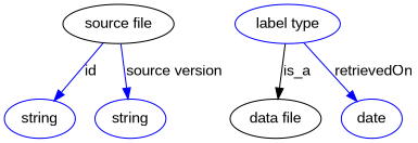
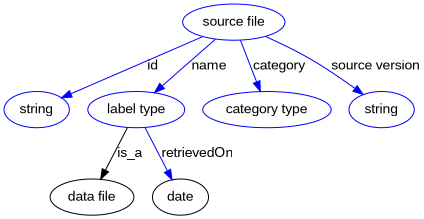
  digraph {
    fontname="Liberation Sans"
    node [fontname="Liberation Sans" color=blue]
    edge [color=blue fontname="Liberation Sans" style=solid]
-   n1 [height=0.5 label="source file" width=1.3179 color=""]
+   n1 [height=0.5 label="source file" width=1.3179]
    n2 [height=0.5 label=string width=0.84854]
    n3 [height=0.5 label="label type" width=1.2638]
+   n4 [height=0.5 label="category type" width=1.6249]
    n5 [height=0.5 label=string width=0.84854]
    "data file" [height=0.5 width=1.0832 color=""]
-   n7 [height=0.5 label=date width=0.75]
+   n7 [color=black height=0.5 label=date width=0.75]
    n1 -> n2 [label=id]
+   n1 -> n3 [label=name]
+   n1 -> n4 [label=category]
    n1 -> n5 [label="source version"]
    n3 -> "data file" [label=is_a color="" style=""]
    n3 -> n7 [label=retrievedOn]
  }
